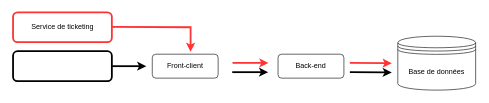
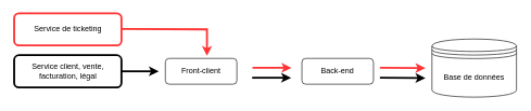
  <mxCell id="0" />
  <mxCell id="1" parent="0" />
  <mxCell id="2" value="Front-client" style="rounded=1;whiteSpace=wrap;html=1;" parent="1" vertex="1"><mxGeometry x="253" y="90" width="110" height="40" as="geometry" /></mxCell>
  <mxCell id="3" value="Back-end" style="rounded=1;whiteSpace=wrap;html=1;" parent="1" vertex="1"><mxGeometry x="463" y="90" width="110" height="40" as="geometry" /></mxCell>
  <mxCell id="4" value="&lt;div&gt;Base de données&lt;/div&gt;" style="shape=datastore;whiteSpace=wrap;html=1;" parent="1" vertex="1"><mxGeometry x="663" y="60" width="130" height="90" as="geometry" /></mxCell>
+ <mxCell id="5" value="&lt;div&gt;Service client, vente,&lt;/div&gt;&lt;div&gt;facturation, légal&lt;/div&gt;" style="text;html=1;align=center;verticalAlign=middle;resizable=0;points=[];autosize=1;strokeColor=none;fillColor=none;" parent="1" vertex="1"><mxGeometry x="38" y="90" width="130" height="40" as="geometry" /></mxCell>
  <mxCell id="6" value="" style="rounded=1;whiteSpace=wrap;html=1;fontFamily=Helvetica;fontSize=12;strokeWidth=3;fillColor=none;strokeColor=#000000;gradientColor=default;" parent="1" vertex="1"><mxGeometry x="20.5" y="85" width="165" height="50" as="geometry" /></mxCell>
  <mxCell id="7" value="" style="endArrow=classic;html=1;rounded=0;fontFamily=Helvetica;fontSize=12;exitX=1;exitY=0.5;exitDx=0;exitDy=0;fillColor=#dae8fc;strokeColor=#000000;strokeWidth=3;" parent="1" source="6" edge="1"><mxGeometry width="50" height="50" relative="1" as="geometry"><mxPoint x="213" y="110" as="sourcePoint" /><mxPoint x="243" y="110" as="targetPoint" /></mxGeometry></mxCell>
  <mxCell id="8" value="" style="endArrow=classic;html=1;rounded=0;fontFamily=Helvetica;fontSize=12;fillColor=#dae8fc;strokeColor=#000000;strokeWidth=3;" parent="1" edge="1"><mxGeometry width="50" height="50" relative="1" as="geometry"><mxPoint x="386.5" y="120" as="sourcePoint" /><mxPoint x="446.5" y="120" as="targetPoint" /></mxGeometry></mxCell>
  <mxCell id="9" value="" style="endArrow=classic;html=1;rounded=0;fontFamily=Helvetica;fontSize=12;exitX=1;exitY=0.5;exitDx=0;exitDy=0;fillColor=#dae8fc;strokeColor=#000000;strokeWidth=3;" parent="1" edge="1"><mxGeometry width="50" height="50" relative="1" as="geometry"><mxPoint x="583" y="120" as="sourcePoint" /><mxPoint x="653" y="120.5" as="targetPoint" /></mxGeometry></mxCell>
  <mxCell id="10" value="Service de ticketing" style="rounded=1;whiteSpace=wrap;html=1;fontFamily=Helvetica;fontSize=12;strokeWidth=3;fillColor=none;strokeColor=#FF3333;gradientColor=default;" vertex="1" parent="1"><mxGeometry x="20.5" y="20" width="165" height="50" as="geometry" /></mxCell>
  <mxCell id="11" value="" style="endArrow=classic;html=1;rounded=0;fontFamily=Helvetica;fontSize=12;exitX=1;exitY=0.5;exitDx=0;exitDy=0;fillColor=#dae8fc;strokeColor=#FF3333;strokeWidth=3;entryX=0.582;entryY=-0.1;entryDx=0;entryDy=0;entryPerimeter=0;" edge="1" parent="1" target="2"><mxGeometry width="50" height="50" relative="1" as="geometry"><mxPoint x="185.5" y="44.5" as="sourcePoint" /><mxPoint x="313" y="45" as="targetPoint" /><Array as="points"><mxPoint x="317" y="45" /></Array></mxGeometry></mxCell>
  <mxCell id="12" value="" style="endArrow=classic;html=1;rounded=0;fontFamily=Helvetica;fontSize=12;fillColor=#dae8fc;strokeColor=#FF3333;strokeWidth=3;" edge="1" parent="1"><mxGeometry width="50" height="50" relative="1" as="geometry"><mxPoint x="387" y="104.5" as="sourcePoint" /><mxPoint x="447" y="104.5" as="targetPoint" /></mxGeometry></mxCell>
  <mxCell id="13" value="" style="endArrow=classic;html=1;rounded=0;fontFamily=Helvetica;fontSize=12;fillColor=#dae8fc;strokeColor=#FF3333;strokeWidth=3;" edge="1" parent="1"><mxGeometry width="50" height="50" relative="1" as="geometry"><mxPoint x="583" y="104.5" as="sourcePoint" /><mxPoint x="653" y="105" as="targetPoint" /></mxGeometry></mxCell>
